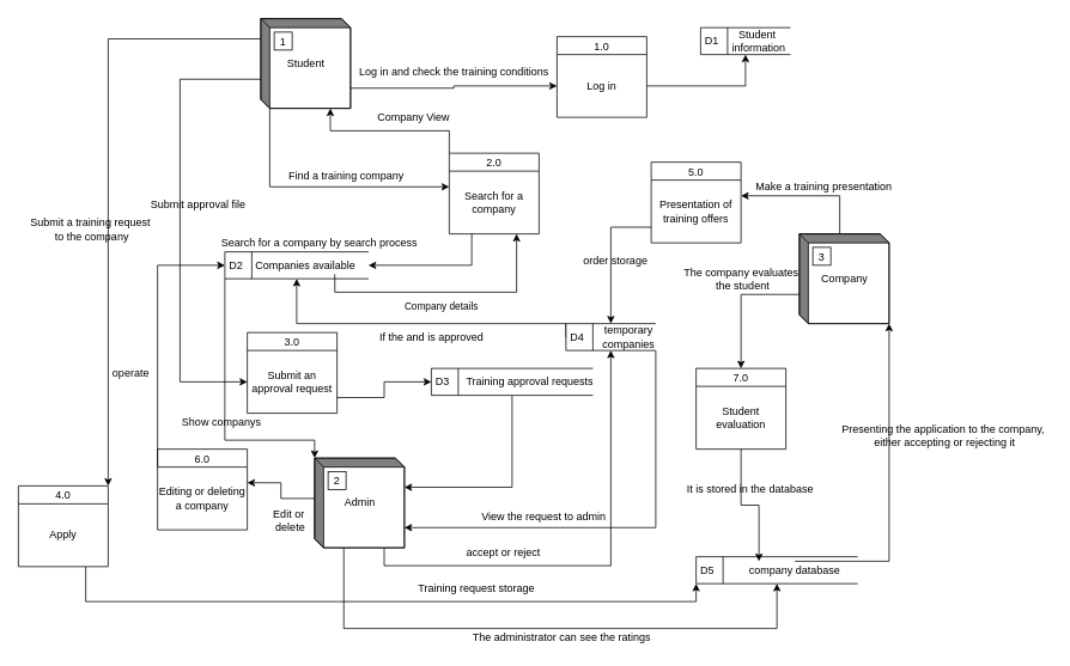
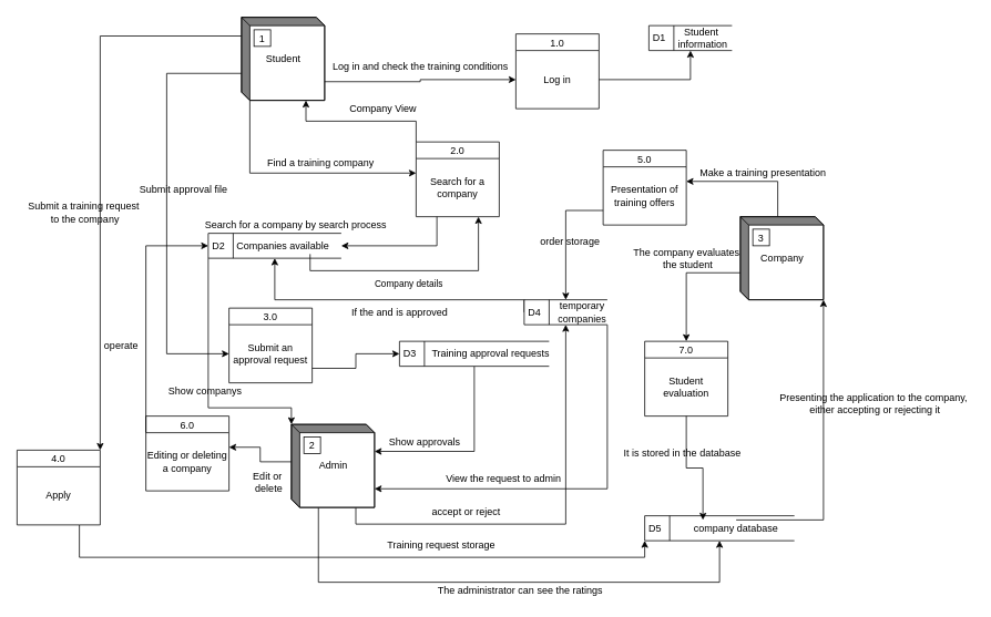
  <mxCell id="0" />
  <mxCell id="1" parent="0" />
  <mxCell id="2" style="rounded=0;orthogonalLoop=1;jettySize=auto;html=1;exitX=0;exitY=0;exitDx=100;exitDy=77.5;exitPerimeter=0;entryX=0;entryY=0.5;entryDx=0;entryDy=0;edgeStyle=orthogonalEdgeStyle;" parent="1" source="6" target="13" edge="1"><mxGeometry relative="1" as="geometry" /></mxCell>
  <mxCell id="3" style="edgeStyle=orthogonalEdgeStyle;rounded=0;orthogonalLoop=1;jettySize=auto;html=1;exitX=0;exitY=0;exitDx=10;exitDy=100;exitPerimeter=0;entryX=0;entryY=0.25;entryDx=0;entryDy=0;" parent="1" source="6" target="32" edge="1"><mxGeometry relative="1" as="geometry" /></mxCell>
  <mxCell id="4" style="edgeStyle=orthogonalEdgeStyle;rounded=0;orthogonalLoop=1;jettySize=auto;html=1;exitX=0;exitY=0;exitDx=0;exitDy=67.5;exitPerimeter=0;entryX=0;entryY=0.5;entryDx=0;entryDy=0;" parent="1" source="6" target="41" edge="1"><mxGeometry relative="1" as="geometry"><Array as="points"><mxPoint x="200" y="88" /><mxPoint x="200" y="425" /></Array></mxGeometry></mxCell>
  <mxCell id="5" style="edgeStyle=orthogonalEdgeStyle;rounded=0;orthogonalLoop=1;jettySize=auto;html=1;exitX=0;exitY=0;exitDx=0;exitDy=22.5;exitPerimeter=0;entryX=1;entryY=0;entryDx=0;entryDy=0;" parent="1" source="6" target="62" edge="1"><mxGeometry relative="1" as="geometry"><Array as="points"><mxPoint x="120" y="43" /></Array></mxGeometry></mxCell>
  <mxCell id="6" value="Student" style="html=1;dashed=0;whitespace=wrap;shape=mxgraph.dfd.externalEntity" parent="1" vertex="1"><mxGeometry x="290" y="20" width="100" height="100" as="geometry" /></mxCell>
  <mxCell id="7" value="1" style="autosize=1;part=1;resizable=0;strokeColor=inherit;fillColor=inherit;gradientColor=inherit;" parent="6" vertex="1"><mxGeometry width="20" height="20" relative="1" as="geometry"><mxPoint x="15" y="15" as="offset" /></mxGeometry></mxCell>
  <mxCell id="8" style="edgeStyle=orthogonalEdgeStyle;rounded=0;orthogonalLoop=1;jettySize=auto;html=1;exitX=0;exitY=0;exitDx=45;exitDy=0;exitPerimeter=0;entryX=1;entryY=0.25;entryDx=0;entryDy=0;" parent="1" source="10" target="46" edge="1"><mxGeometry relative="1" as="geometry" /></mxCell>
  <mxCell id="9" style="edgeStyle=orthogonalEdgeStyle;rounded=0;orthogonalLoop=1;jettySize=auto;html=1;exitX=0;exitY=0;exitDx=0;exitDy=67.5;exitPerimeter=0;entryX=0.5;entryY=0;entryDx=0;entryDy=0;" edge="1" parent="1" source="10" target="70"><mxGeometry relative="1" as="geometry" /></mxCell>
  <mxCell id="10" value="Company" style="html=1;dashed=0;whitespace=wrap;shape=mxgraph.dfd.externalEntity" parent="1" vertex="1"><mxGeometry x="890" y="260" width="100" height="100" as="geometry" /></mxCell>
  <mxCell id="11" value="3" style="autosize=1;part=1;resizable=0;strokeColor=inherit;fillColor=inherit;gradientColor=inherit;" parent="10" vertex="1"><mxGeometry width="20" height="20" relative="1" as="geometry"><mxPoint x="15" y="15" as="offset" /></mxGeometry></mxCell>
  <mxCell id="12" value="1.0" style="swimlane;fontStyle=0;childLayout=stackLayout;horizontal=1;startSize=20;fillColor=#ffffff;horizontalStack=0;resizeParent=1;resizeParentMax=0;resizeLast=0;collapsible=0;marginBottom=0;swimlaneFillColor=#ffffff;" parent="1" vertex="1"><mxGeometry x="620" y="40" width="100" height="90" as="geometry" /></mxCell>
  <mxCell id="13" value="Log in" style="text;html=1;strokeColor=none;fillColor=none;align=center;verticalAlign=middle;whiteSpace=wrap;rounded=0;" parent="12" vertex="1"><mxGeometry y="20" width="100" height="70" as="geometry" /></mxCell>
  <mxCell id="14" style="edgeStyle=orthogonalEdgeStyle;rounded=0;orthogonalLoop=1;jettySize=auto;html=1;exitX=0;exitY=0;exitDx=77.5;exitDy=100;exitPerimeter=0;entryX=0.5;entryY=1;entryDx=0;entryDy=0;" parent="1" source="17" target="22" edge="1"><mxGeometry relative="1" as="geometry" /></mxCell>
  <mxCell id="15" style="edgeStyle=orthogonalEdgeStyle;rounded=0;orthogonalLoop=1;jettySize=auto;html=1;exitX=0;exitY=0;exitDx=0;exitDy=45;exitPerimeter=0;entryX=1;entryY=0.25;entryDx=0;entryDy=0;" parent="1" source="17" target="65" edge="1"><mxGeometry relative="1" as="geometry" /></mxCell>
  <mxCell id="16" style="edgeStyle=orthogonalEdgeStyle;rounded=0;orthogonalLoop=1;jettySize=auto;html=1;exitX=0;exitY=0;exitDx=32.5;exitDy=100;exitPerimeter=0;entryX=0.5;entryY=1;entryDx=0;entryDy=0;" edge="1" parent="1" source="17" target="54"><mxGeometry relative="1" as="geometry"><Array as="points"><mxPoint x="383" y="700" /><mxPoint x="865" y="700" /></Array></mxGeometry></mxCell>
  <mxCell id="17" value="Admin" style="html=1;dashed=0;whitespace=wrap;shape=mxgraph.dfd.externalEntity" parent="1" vertex="1"><mxGeometry x="350" y="510" width="100" height="100" as="geometry" /></mxCell>
  <mxCell id="18" value="2" style="autosize=1;part=1;resizable=0;strokeColor=inherit;fillColor=inherit;gradientColor=inherit;" parent="17" vertex="1"><mxGeometry width="20" height="20" relative="1" as="geometry"><mxPoint x="15" y="15" as="offset" /></mxGeometry></mxCell>
  <mxCell id="19" value="D1" style="html=1;dashed=0;whitespace=wrap;shape=mxgraph.dfd.dataStoreID;align=left;spacingLeft=3;points=[[0,0],[0.5,0],[1,0],[0,0.5],[1,0.5],[0,1],[0.5,1],[1,1]];" parent="1" vertex="1"><mxGeometry x="780" y="30" width="100" height="30" as="geometry" /></mxCell>
  <mxCell id="20" style="edgeStyle=orthogonalEdgeStyle;rounded=0;orthogonalLoop=1;jettySize=auto;html=1;exitX=1;exitY=1;exitDx=0;exitDy=0;entryX=0;entryY=0;entryDx=100;entryDy=77.5;entryPerimeter=0;" parent="1" source="22" target="17" edge="1"><mxGeometry relative="1" as="geometry" /></mxCell>
  <mxCell id="21" style="edgeStyle=orthogonalEdgeStyle;rounded=0;orthogonalLoop=1;jettySize=auto;html=1;exitX=0;exitY=0.5;exitDx=0;exitDy=0;entryX=0.5;entryY=1;entryDx=0;entryDy=0;" parent="1" source="22" target="26" edge="1"><mxGeometry relative="1" as="geometry"><Array as="points"><mxPoint x="630" y="360" /><mxPoint x="330" y="360" /></Array></mxGeometry></mxCell>
  <mxCell id="22" value="D4" style="html=1;dashed=0;whitespace=wrap;shape=mxgraph.dfd.dataStoreID;align=left;spacingLeft=3;points=[[0,0],[0.5,0],[1,0],[0,0.5],[1,0.5],[0,1],[0.5,1],[1,1]];" parent="1" vertex="1"><mxGeometry x="630" y="360" width="100" height="30" as="geometry" /></mxCell>
  <mxCell id="23" style="edgeStyle=orthogonalEdgeStyle;rounded=0;orthogonalLoop=1;jettySize=auto;html=1;exitX=0.5;exitY=1;exitDx=0;exitDy=0;entryX=0;entryY=0;entryDx=100;entryDy=32.5;entryPerimeter=0;" parent="1" source="24" target="17" edge="1"><mxGeometry relative="1" as="geometry" /></mxCell>
  <mxCell id="24" value="D3" style="html=1;dashed=0;whitespace=wrap;shape=mxgraph.dfd.dataStoreID;align=left;spacingLeft=3;points=[[0,0],[0.5,0],[1,0],[0,0.5],[1,0.5],[0,1],[0.5,1],[1,1]];" parent="1" vertex="1"><mxGeometry x="480" y="410" width="180" height="30" as="geometry" /></mxCell>
  <mxCell id="25" style="edgeStyle=orthogonalEdgeStyle;rounded=0;orthogonalLoop=1;jettySize=auto;html=1;exitX=0;exitY=1;exitDx=0;exitDy=0;entryX=0;entryY=0;entryDx=0;entryDy=0;entryPerimeter=0;" parent="1" source="26" target="17" edge="1"><mxGeometry relative="1" as="geometry"><Array as="points"><mxPoint x="250" y="490" /><mxPoint x="350" y="490" /></Array></mxGeometry></mxCell>
  <mxCell id="26" value="D2" style="html=1;dashed=0;whitespace=wrap;shape=mxgraph.dfd.dataStoreID;align=left;spacingLeft=3;points=[[0,0],[0.5,0],[1,0],[0,0.5],[1,0.5],[0,1],[0.5,1],[1,1]];" parent="1" vertex="1"><mxGeometry x="250" y="280" width="160" height="30" as="geometry" /></mxCell>
  <mxCell id="27" value="Student&amp;nbsp;&lt;br&gt;information" style="text;html=1;strokeColor=none;fillColor=none;align=center;verticalAlign=middle;whiteSpace=wrap;rounded=0;" parent="1" vertex="1"><mxGeometry x="825" y="35" width="40" height="20" as="geometry" /></mxCell>
  <mxCell id="28" style="edgeStyle=orthogonalEdgeStyle;rounded=0;orthogonalLoop=1;jettySize=auto;html=1;exitX=1;exitY=0.5;exitDx=0;exitDy=0;entryX=0.5;entryY=1;entryDx=0;entryDy=0;" parent="1" source="13" target="19" edge="1"><mxGeometry relative="1" as="geometry" /></mxCell>
  <mxCell id="29" value="Log in and check the training conditions" style="text;html=1;align=center;verticalAlign=middle;resizable=0;points=[];autosize=1;" parent="1" vertex="1"><mxGeometry x="390" y="70" width="230" height="20" as="geometry" /></mxCell>
  <mxCell id="30" style="edgeStyle=orthogonalEdgeStyle;rounded=0;orthogonalLoop=1;jettySize=auto;html=1;exitX=0;exitY=0;exitDx=0;exitDy=0;entryX=0;entryY=0;entryDx=77.5;entryDy=100;entryPerimeter=0;" parent="1" source="31" target="6" edge="1"><mxGeometry relative="1" as="geometry" /></mxCell>
  <mxCell id="31" value="2.0" style="swimlane;fontStyle=0;childLayout=stackLayout;horizontal=1;startSize=20;fillColor=#ffffff;horizontalStack=0;resizeParent=1;resizeParentMax=0;resizeLast=0;collapsible=0;marginBottom=0;swimlaneFillColor=#ffffff;" parent="1" vertex="1"><mxGeometry x="500" y="170" width="100" height="90" as="geometry" /></mxCell>
  <mxCell id="32" value="Search for a company" style="text;html=1;strokeColor=none;fillColor=none;align=center;verticalAlign=middle;whiteSpace=wrap;rounded=0;" parent="31" vertex="1"><mxGeometry y="20" width="100" height="70" as="geometry" /></mxCell>
  <mxCell id="33" style="edgeStyle=orthogonalEdgeStyle;rounded=0;orthogonalLoop=1;jettySize=auto;html=1;exitX=0.75;exitY=1;exitDx=0;exitDy=0;entryX=0.75;entryY=1;entryDx=0;entryDy=0;" parent="1" source="35" target="32" edge="1"><mxGeometry relative="1" as="geometry" /></mxCell>
  <mxCell id="34" value="Company details" style="edgeLabel;html=1;align=center;verticalAlign=middle;resizable=0;points=[];" parent="33" vertex="1" connectable="0"><mxGeometry x="0.047" y="-3" relative="1" as="geometry"><mxPoint x="-13.5" y="12" as="offset" /></mxGeometry></mxCell>
  <mxCell id="35" value="Companies available" style="text;html=1;strokeColor=none;fillColor=none;align=center;verticalAlign=middle;whiteSpace=wrap;rounded=0;" parent="1" vertex="1"><mxGeometry x="275" y="285" width="130" height="20" as="geometry" /></mxCell>
  <mxCell id="36" style="edgeStyle=orthogonalEdgeStyle;rounded=0;orthogonalLoop=1;jettySize=auto;html=1;exitX=0.25;exitY=1;exitDx=0;exitDy=0;entryX=1;entryY=0.5;entryDx=0;entryDy=0;" parent="1" source="32" target="26" edge="1"><mxGeometry relative="1" as="geometry" /></mxCell>
  <mxCell id="37" value="Find a training company" style="text;html=1;align=center;verticalAlign=middle;resizable=0;points=[];autosize=1;" parent="1" vertex="1"><mxGeometry x="315" y="185" width="140" height="20" as="geometry" /></mxCell>
  <mxCell id="38" value="Search for a company by search process" style="text;html=1;align=center;verticalAlign=middle;resizable=0;points=[];autosize=1;" parent="1" vertex="1"><mxGeometry x="240" y="260" width="230" height="20" as="geometry" /></mxCell>
  <mxCell id="39" value="Company View" style="text;html=1;align=center;verticalAlign=middle;resizable=0;points=[];autosize=1;" parent="1" vertex="1"><mxGeometry x="410" y="120" width="100" height="20" as="geometry" /></mxCell>
  <mxCell id="40" value="3.0" style="swimlane;fontStyle=0;childLayout=stackLayout;horizontal=1;startSize=20;fillColor=#ffffff;horizontalStack=0;resizeParent=1;resizeParentMax=0;resizeLast=0;collapsible=0;marginBottom=0;swimlaneFillColor=#ffffff;" parent="1" vertex="1"><mxGeometry x="275" y="370" width="100" height="90" as="geometry" /></mxCell>
  <mxCell id="41" value="Submit an approval request" style="text;html=1;strokeColor=none;fillColor=none;align=center;verticalAlign=middle;whiteSpace=wrap;rounded=0;" parent="40" vertex="1"><mxGeometry y="20" width="100" height="70" as="geometry" /></mxCell>
  <mxCell id="42" style="edgeStyle=orthogonalEdgeStyle;rounded=0;orthogonalLoop=1;jettySize=auto;html=1;exitX=1;exitY=0.75;exitDx=0;exitDy=0;entryX=0;entryY=0.5;entryDx=0;entryDy=0;" parent="1" source="41" target="24" edge="1"><mxGeometry relative="1" as="geometry" /></mxCell>
  <mxCell id="43" value="Training approval requests" style="text;html=1;strokeColor=none;fillColor=none;align=center;verticalAlign=middle;whiteSpace=wrap;rounded=0;" parent="1" vertex="1"><mxGeometry x="510" y="415" width="160" height="20" as="geometry" /></mxCell>
+ <mxCell id="44" value="Show approvals" style="text;html=1;align=center;verticalAlign=middle;resizable=0;points=[];autosize=1;" parent="1" vertex="1"><mxGeometry x="460" y="521" width="100" height="20" as="geometry" /></mxCell>
  <mxCell id="45" value="5.0" style="swimlane;fontStyle=0;childLayout=stackLayout;horizontal=1;startSize=20;fillColor=#ffffff;horizontalStack=0;resizeParent=1;resizeParentMax=0;resizeLast=0;collapsible=0;marginBottom=0;swimlaneFillColor=#ffffff;" parent="1" vertex="1"><mxGeometry x="725" y="180" width="100" height="90" as="geometry" /></mxCell>
  <mxCell id="46" value="Presentation of training offers" style="text;html=1;strokeColor=none;fillColor=none;align=center;verticalAlign=middle;whiteSpace=wrap;rounded=0;" parent="45" vertex="1"><mxGeometry y="20" width="100" height="70" as="geometry" /></mxCell>
  <mxCell id="47" value="Make a training presentation" style="text;html=1;align=center;verticalAlign=middle;resizable=0;points=[];autosize=1;" parent="1" vertex="1"><mxGeometry x="832" y="198" width="170" height="20" as="geometry" /></mxCell>
  <mxCell id="48" style="edgeStyle=orthogonalEdgeStyle;rounded=0;orthogonalLoop=1;jettySize=auto;html=1;exitX=0;exitY=0.75;exitDx=0;exitDy=0;entryX=0.5;entryY=0;entryDx=0;entryDy=0;" parent="1" source="46" target="22" edge="1"><mxGeometry relative="1" as="geometry" /></mxCell>
  <mxCell id="49" value="temporary companies" style="text;html=1;strokeColor=none;fillColor=none;align=center;verticalAlign=middle;whiteSpace=wrap;rounded=0;" parent="1" vertex="1"><mxGeometry x="680" y="365" width="40" height="20" as="geometry" /></mxCell>
  <mxCell id="50" value="order storage" style="text;html=1;align=center;verticalAlign=middle;resizable=0;points=[];autosize=1;" parent="1" vertex="1"><mxGeometry x="640" y="280" width="90" height="20" as="geometry" /></mxCell>
  <mxCell id="51" value="View the request to admin" style="text;html=1;align=center;verticalAlign=middle;resizable=0;points=[];autosize=1;" parent="1" vertex="1"><mxGeometry x="530" y="565" width="150" height="20" as="geometry" /></mxCell>
  <mxCell id="52" value="Submit a training request&lt;br&gt;&amp;nbsp;to the company" style="text;html=1;align=center;verticalAlign=middle;resizable=0;points=[];autosize=1;" parent="1" vertex="1"><mxGeometry x="25" y="240" width="150" height="30" as="geometry" /></mxCell>
  <mxCell id="53" style="edgeStyle=orthogonalEdgeStyle;rounded=0;orthogonalLoop=1;jettySize=auto;html=1;exitX=0.75;exitY=1;exitDx=0;exitDy=0;entryX=0;entryY=1;entryDx=0;entryDy=0;" parent="1" source="63" target="54" edge="1"><mxGeometry relative="1" as="geometry"><mxPoint x="700" y="682" as="targetPoint" /></mxGeometry></mxCell>
  <mxCell id="54" value="D5" style="html=1;dashed=0;whitespace=wrap;shape=mxgraph.dfd.dataStoreID;align=left;spacingLeft=3;points=[[0,0],[0.5,0],[1,0],[0,0.5],[1,0.5],[0,1],[0.5,1],[1,1]];" parent="1" vertex="1"><mxGeometry x="775" y="620" width="180" height="30" as="geometry" /></mxCell>
  <mxCell id="55" style="edgeStyle=orthogonalEdgeStyle;rounded=0;orthogonalLoop=1;jettySize=auto;html=1;entryX=1;entryY=1;entryDx=0;entryDy=0;entryPerimeter=0;exitX=0.5;exitY=0;exitDx=0;exitDy=0;" parent="1" source="56" target="10" edge="1"><mxGeometry relative="1" as="geometry"><mxPoint x="950" y="610" as="sourcePoint" /><Array as="points"><mxPoint x="990" y="625" /></Array></mxGeometry></mxCell>
  <mxCell id="56" value="company database" style="text;html=1;strokeColor=none;fillColor=none;align=center;verticalAlign=middle;whiteSpace=wrap;rounded=0;" parent="1" vertex="1"><mxGeometry x="805" y="625" width="160" height="20" as="geometry" /></mxCell>
  <mxCell id="57" value="Presenting the application to the company,&lt;br&gt;&amp;nbsp;either accepting or rejecting it" style="text;html=1;align=center;verticalAlign=middle;resizable=0;points=[];autosize=1;" parent="1" vertex="1"><mxGeometry x="930" y="470" width="240" height="30" as="geometry" /></mxCell>
  <mxCell id="58" value="Training request storage" style="text;html=1;align=center;verticalAlign=middle;resizable=0;points=[];autosize=1;" parent="1" vertex="1"><mxGeometry x="455" y="645" width="150" height="20" as="geometry" /></mxCell>
  <mxCell id="59" value="accept or reject" style="text;html=1;align=center;verticalAlign=middle;resizable=0;points=[];autosize=1;" parent="1" vertex="1"><mxGeometry x="510" y="605" width="100" height="20" as="geometry" /></mxCell>
  <mxCell id="60" value="Submit approval file" style="text;html=1;align=center;verticalAlign=middle;resizable=0;points=[];autosize=1;" parent="1" vertex="1"><mxGeometry x="160" y="218" width="120" height="20" as="geometry" /></mxCell>
  <mxCell id="61" value="If the and is approved" style="text;html=1;align=center;verticalAlign=middle;resizable=0;points=[];autosize=1;" parent="1" vertex="1"><mxGeometry x="400" y="365" width="160" height="20" as="geometry" /></mxCell>
  <mxCell id="62" value="4.0" style="swimlane;fontStyle=0;childLayout=stackLayout;horizontal=1;startSize=20;fillColor=#ffffff;horizontalStack=0;resizeParent=1;resizeParentMax=0;resizeLast=0;collapsible=0;marginBottom=0;swimlaneFillColor=#ffffff;" parent="1" vertex="1"><mxGeometry x="20" y="541" width="100" height="90" as="geometry" /></mxCell>
  <mxCell id="63" value="Apply" style="text;html=1;strokeColor=none;fillColor=none;align=center;verticalAlign=middle;whiteSpace=wrap;rounded=0;" parent="62" vertex="1"><mxGeometry y="20" width="100" height="70" as="geometry" /></mxCell>
  <mxCell id="64" value="6.0" style="swimlane;fontStyle=0;childLayout=stackLayout;horizontal=1;startSize=20;fillColor=#ffffff;horizontalStack=0;resizeParent=1;resizeParentMax=0;resizeLast=0;collapsible=0;marginBottom=0;swimlaneFillColor=#ffffff;" parent="1" vertex="1"><mxGeometry x="175" y="500" width="100" height="90" as="geometry" /></mxCell>
  <mxCell id="65" value="Editing or deleting a company" style="text;html=1;strokeColor=none;fillColor=none;align=center;verticalAlign=middle;whiteSpace=wrap;rounded=0;" parent="64" vertex="1"><mxGeometry y="20" width="100" height="70" as="geometry" /></mxCell>
  <mxCell id="66" style="edgeStyle=orthogonalEdgeStyle;rounded=0;orthogonalLoop=1;jettySize=auto;html=1;exitX=0;exitY=0;exitDx=0;exitDy=0;entryX=0;entryY=0.5;entryDx=0;entryDy=0;" parent="1" source="65" target="26" edge="1"><mxGeometry relative="1" as="geometry" /></mxCell>
  <mxCell id="67" value="Edit or&lt;br&gt;&amp;nbsp;delete" style="text;html=1;align=center;verticalAlign=middle;resizable=0;points=[];autosize=1;" parent="1" vertex="1"><mxGeometry x="296" y="565" width="50" height="30" as="geometry" /></mxCell>
  <mxCell id="68" value="Show companys" style="text;html=1;align=center;verticalAlign=middle;resizable=0;points=[];autosize=1;" parent="1" vertex="1"><mxGeometry x="196" y="460" width="100" height="20" as="geometry" /></mxCell>
  <mxCell id="69" value="operate" style="text;html=1;align=center;verticalAlign=middle;resizable=0;points=[];autosize=1;" parent="1" vertex="1"><mxGeometry x="115" y="405" width="60" height="20" as="geometry" /></mxCell>
  <mxCell id="70" value="7.0" style="swimlane;fontStyle=0;childLayout=stackLayout;horizontal=1;startSize=20;fillColor=#ffffff;horizontalStack=0;resizeParent=1;resizeParentMax=0;resizeLast=0;collapsible=0;marginBottom=0;swimlaneFillColor=#ffffff;" vertex="1" parent="1"><mxGeometry x="775" y="410" width="100" height="90" as="geometry" /></mxCell>
  <mxCell id="71" value="Student evaluation" style="text;html=1;strokeColor=none;fillColor=none;align=center;verticalAlign=middle;whiteSpace=wrap;rounded=0;" vertex="1" parent="70"><mxGeometry y="20" width="100" height="70" as="geometry" /></mxCell>
  <mxCell id="72" value="The company evaluates&lt;br&gt;&amp;nbsp;the student" style="text;html=1;align=center;verticalAlign=middle;resizable=0;points=[];autosize=1;" vertex="1" parent="1"><mxGeometry x="755" y="295" width="140" height="30" as="geometry" /></mxCell>
  <mxCell id="73" style="edgeStyle=orthogonalEdgeStyle;rounded=0;orthogonalLoop=1;jettySize=auto;html=1;exitX=0.5;exitY=1;exitDx=0;exitDy=0;entryX=0.25;entryY=0;entryDx=0;entryDy=0;" edge="1" parent="1" source="71" target="56"><mxGeometry relative="1" as="geometry" /></mxCell>
- <mxCell id="74" value="It is stored in the database" style="text;html=1;align=center;verticalAlign=middle;resizable=0;points=[];autosize=1;" vertex="1" parent="1"><mxGeometry x="755" y="535" width="160" height="20" as="geometry" /></mxCell>
+ <mxCell id="74" value="It is stored in the database" style="text;html=1;align=center;verticalAlign=middle;resizable=0;points=[];autosize=1;" vertex="1" parent="1"><mxGeometry x="740" y="535" width="160" height="20" as="geometry" /></mxCell>
  <mxCell id="75" value="The administrator can see the ratings" style="text;html=1;align=center;verticalAlign=middle;resizable=0;points=[];autosize=1;" vertex="1" parent="1"><mxGeometry x="520" y="700" width="210" height="20" as="geometry" /></mxCell>
